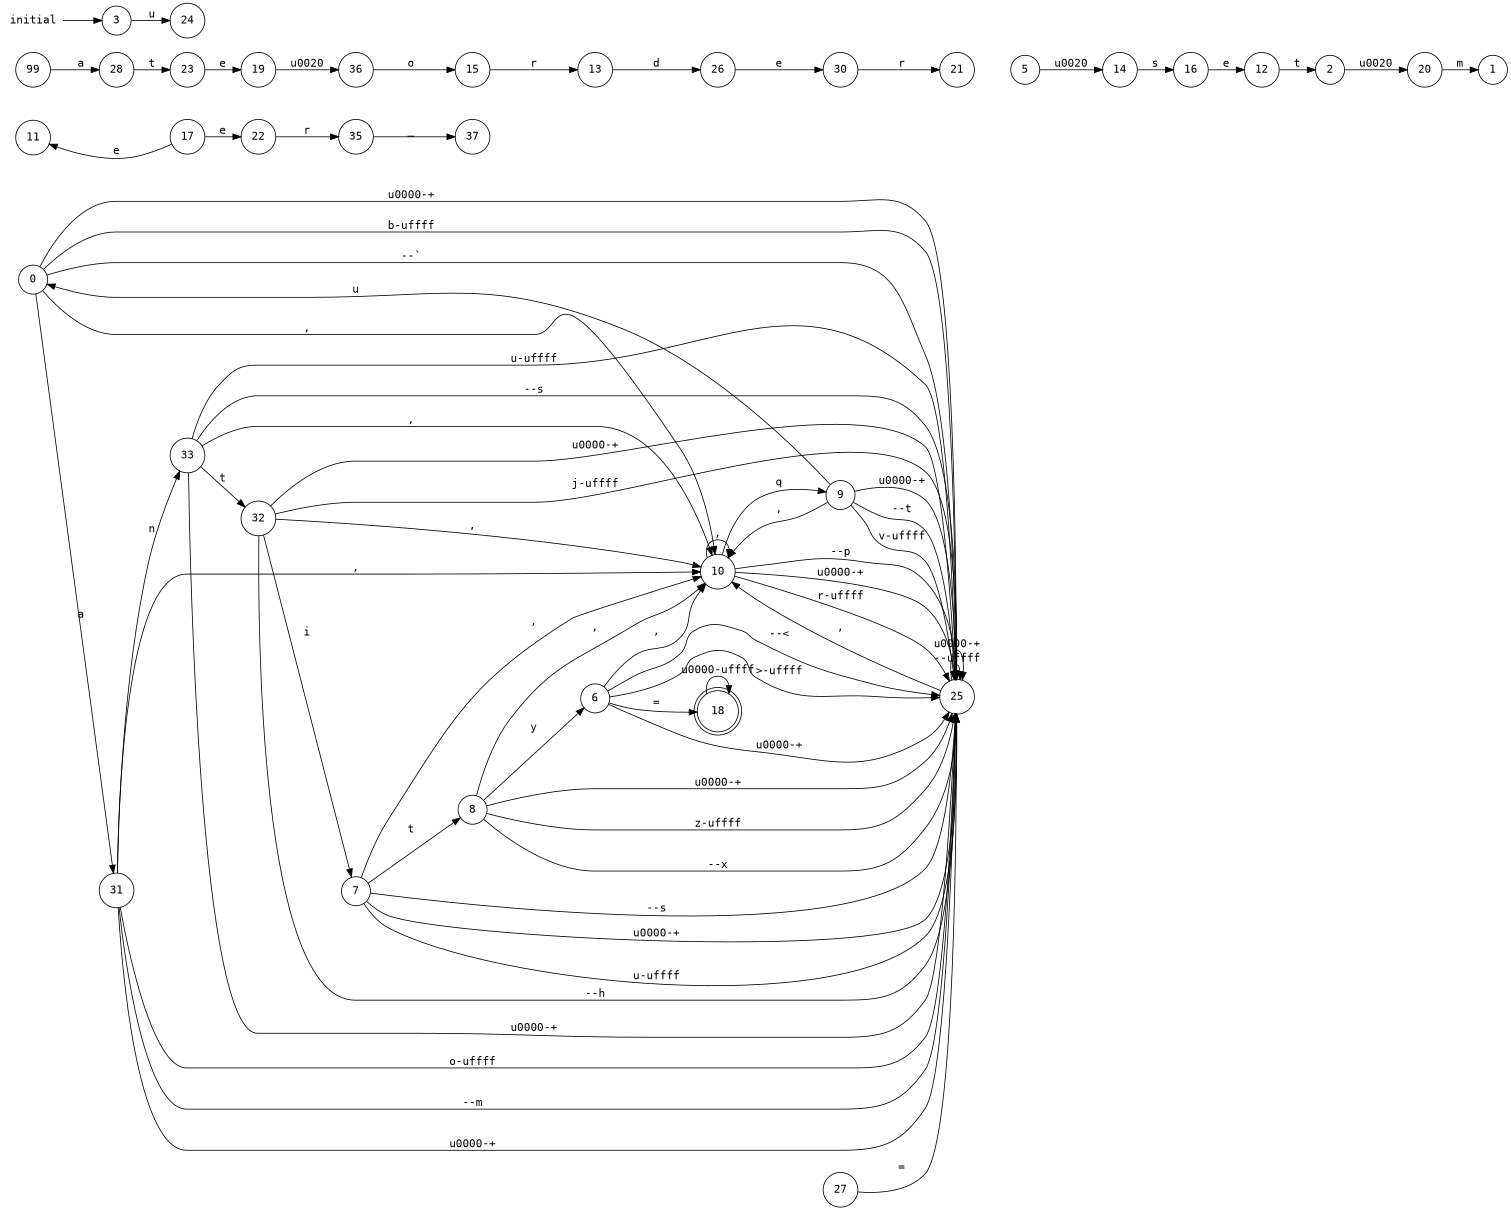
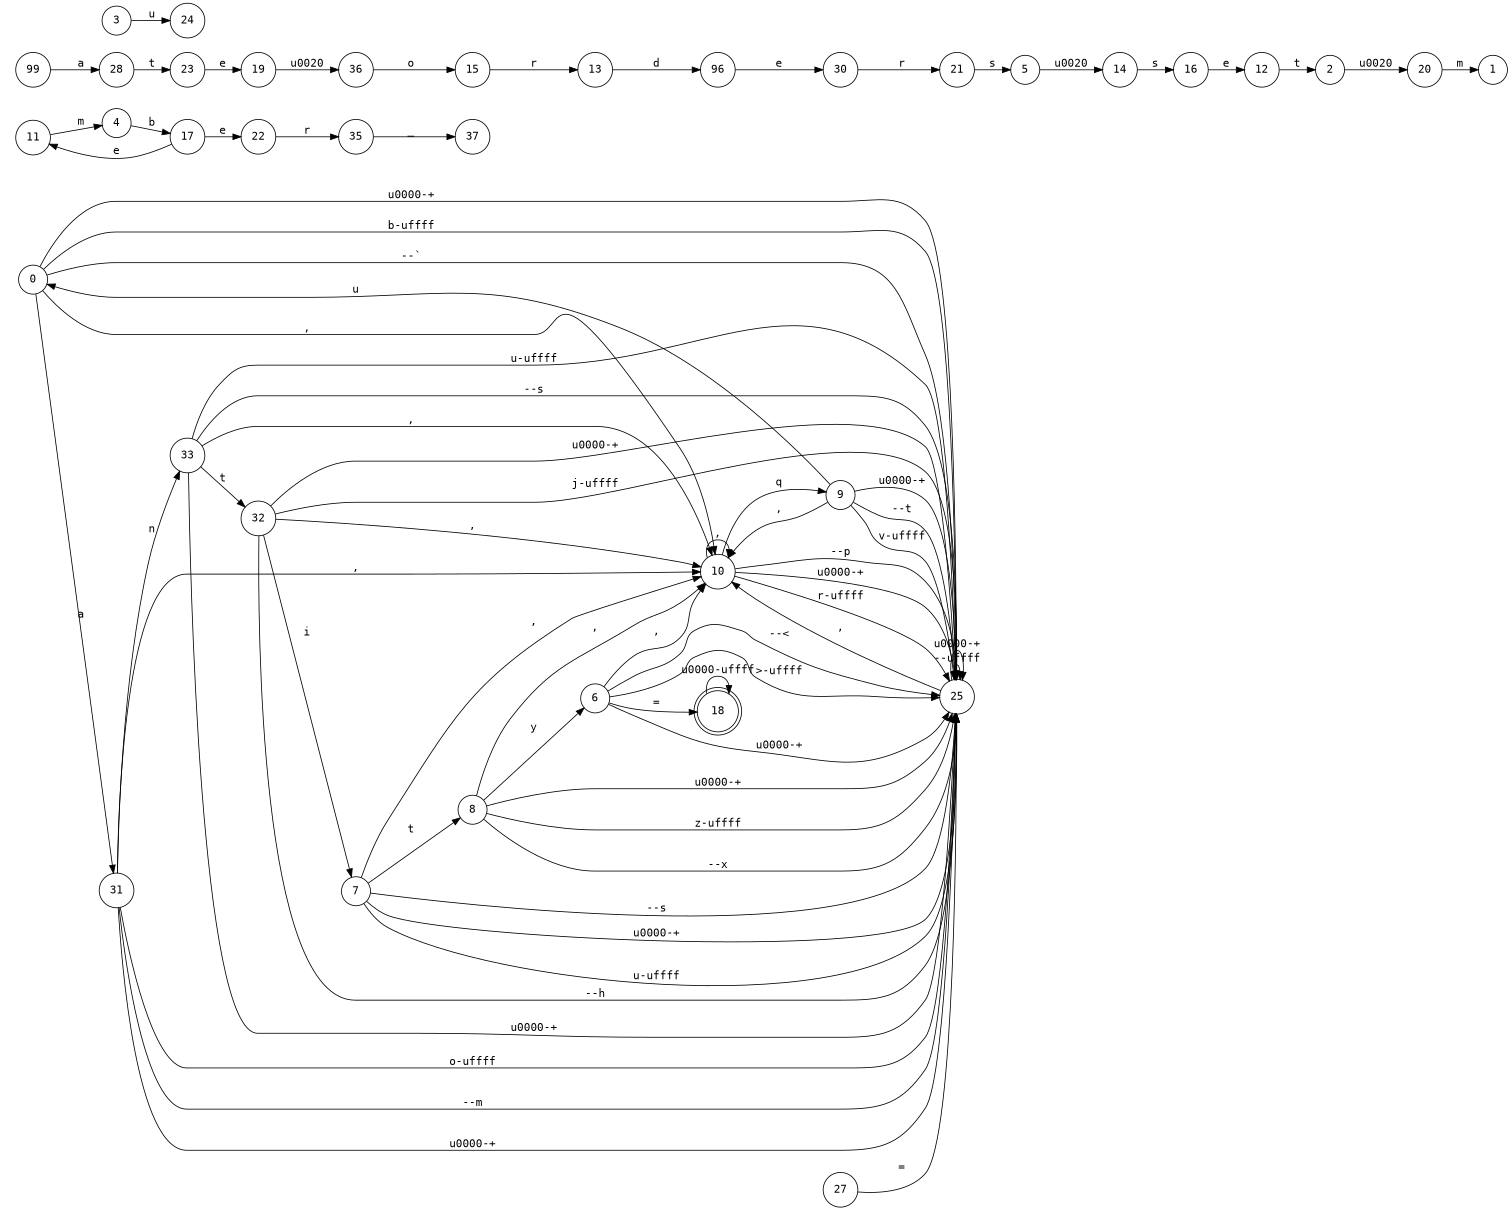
  digraph {
    fontname="DejaVu Sans Mono"
    rankdir=LR
    node [fontname="DejaVu Sans Mono" shape=circle]
    edge [fontname="DejaVu Sans Mono"]
    0
    10
    31
    25
    9
    33
    32
    11
+   4
    17
    2
    20
    1
    3
    24
-   initial [shape=plaintext]
    22
    35
    5
    14
    16
    12
    6
    18 [shape=doublecircle]
    7
    8
    13
-   26
+   26 [label=96]
    30
    21
    15
    37
    19
    36
    23
    n36 [label=99]
    28
    27
    0 -> 10 [label=","]
    0 -> 31 [label=a]
    0 -> 25 [label="\u0000-+"]
    0 -> 25 [label="b-\uffff"]
    0 -> 25 [label="--`"]
    10 -> 10 [label=","]
    10 -> 25 [label="--p"]
    10 -> 25 [label="\u0000-+"]
    10 -> 25 [label="r-\uffff"]
    10 -> 9 [label=q]
    31 -> 10 [label=","]
    31 -> 25 [label="o-\uffff"]
    31 -> 25 [label="--m"]
    31 -> 25 [label="\u0000-+"]
    31 -> 33 [label=n]
    25 -> 10 [label=","]
    25 -> 25 [label="--\uffff"]
    25 -> 25 [label="\u0000-+"]
    9 -> 0 [label=u]
    9 -> 10 [label=","]
    9 -> 25 [label="v-\uffff"]
    9 -> 25 [label="\u0000-+"]
    9 -> 25 [label="--t"]
    33 -> 10 [label=","]
    33 -> 25 [label="\u0000-+"]
    33 -> 25 [label="u-\uffff"]
    33 -> 25 [label="--s"]
    33 -> 32 [label=t]
    32 -> 10 [label=","]
    32 -> 25 [label="--h"]
    32 -> 25 [label="\u0000-+"]
    32 -> 25 [label="j-\uffff"]
    32 -> 7 [label=i]
+   11 -> 4 [label=m]
+   4 -> 17 [label=b]
    17 -> 11 [label=e]
    17 -> 22 [label=e]
    2 -> 20 [label="\u0020"]
    20 -> 1 [label=m]
    3 -> 24 [label=u]
-   initial -> 3
    22 -> 35 [label=r]
    35 -> 37 [label=_]
    5 -> 14 [label="\u0020"]
    14 -> 16 [label=s]
    16 -> 12 [label=e]
    12 -> 2 [label=t]
    6 -> 10 [label=","]
    6 -> 25 [label="\u0000-+"]
    6 -> 25 [label="--<"]
    6 -> 25 [label=">-\uffff"]
    6 -> 18 [label="="]
    18 -> 18 [label="\u0000-\uffff"]
    7 -> 10 [label=","]
    7 -> 25 [label="\u0000-+"]
    7 -> 25 [label="u-\uffff"]
    7 -> 25 [label="--s"]
    7 -> 8 [label=t]
    8 -> 10 [label=","]
    8 -> 25 [label="\u0000-+"]
    8 -> 25 [label="z-\uffff"]
    8 -> 25 [label="--x"]
    8 -> 6 [label=y]
    13 -> 26 [label=d]
    26 -> 30 [label=e]
    30 -> 21 [label=r]
+   21 -> 5 [label=s]
    15 -> 13 [label=r]
    19 -> 36 [label="\u0020"]
    36 -> 15 [label=o]
    23 -> 19 [label=e]
    n36 -> 28 [label=a]
    28 -> 23 [label=t]
    27 -> 25 [label="="]
  }
